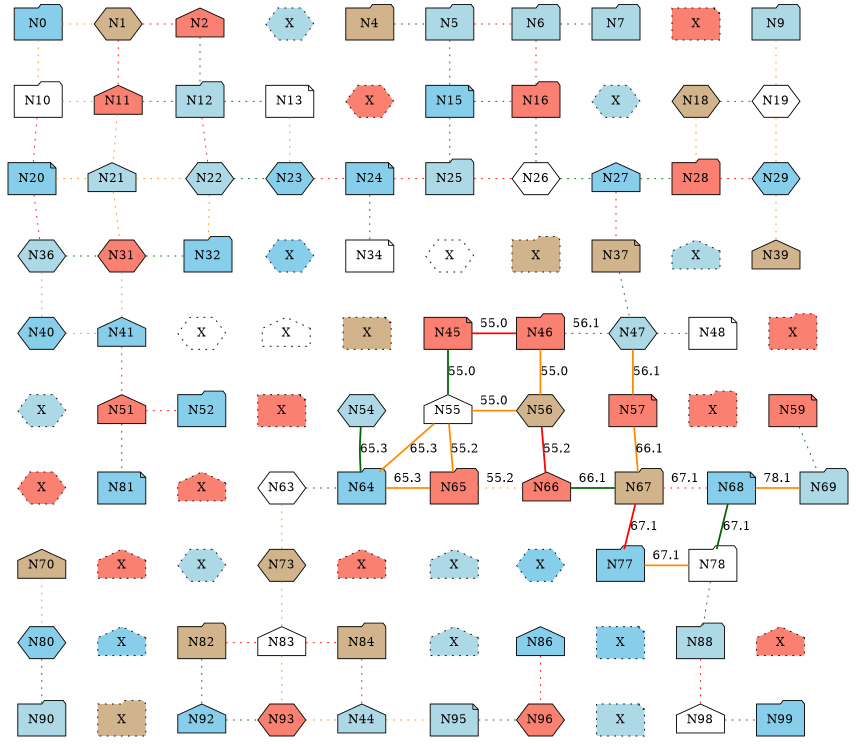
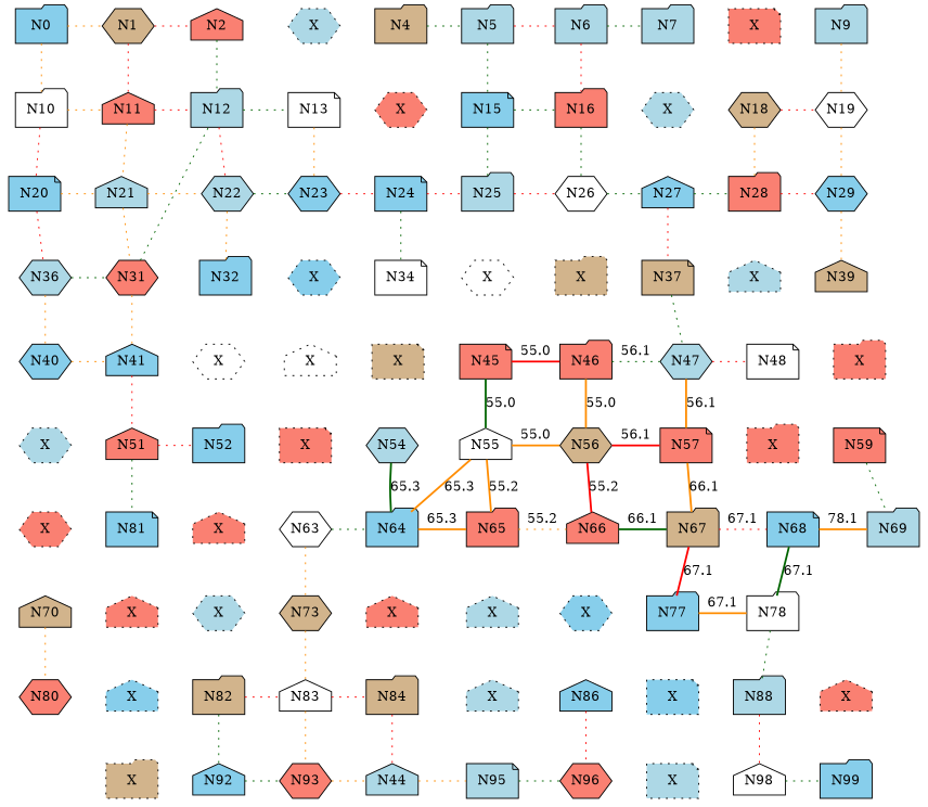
  digraph {
    node [fillcolor=salmon fixedsize=true shape=folder style=filled]
    edge [dir=none style=invis]
    N0 [fillcolor=skyblue]
    N1 [fillcolor=tan shape=hexagon]
    N2 [shape=house]
    n4 [fillcolor=lightblue label=X shape=hexagon style="dotted,filled"]
    N4 [fillcolor=tan]
    N5 [fillcolor=lightblue]
    N6 [fillcolor=lightblue]
    N7 [fillcolor=lightblue]
    n9 [label=X shape=note style="dotted,filled"]
    N9 [fillcolor=lightblue]
    N10 [fillcolor=white]
    N11 [shape=house]
    N12 [fillcolor=lightblue]
    N13 [fillcolor=white shape=note]
    n15 [label=X shape=hexagon style="dotted,filled"]
    N15 [fillcolor=skyblue shape=note]
    N16
    n18 [fillcolor=lightblue label=X shape=hexagon style="dotted,filled"]
    N18 [fillcolor=tan shape=hexagon]
    N19 [fillcolor=white shape=hexagon]
    N20 [fillcolor=skyblue shape=note]
    N21 [fillcolor=lightblue shape=house]
    N22 [fillcolor=lightblue shape=hexagon]
    N23 [fillcolor=skyblue shape=hexagon]
    N24 [fillcolor=skyblue shape=note]
    N25 [fillcolor=lightblue]
    N26 [fillcolor=white shape=hexagon]
    N27 [fillcolor=skyblue shape=house]
    N28
    N29 [fillcolor=skyblue shape=hexagon]
    n31 [fillcolor=lightblue label=N36 shape=hexagon]
    N31 [shape=hexagon]
    N32 [fillcolor=skyblue]
    n34 [fillcolor=skyblue label=X shape=hexagon style="dotted,filled"]
    N34 [fillcolor=white shape=note]
    n36 [fillcolor=white label=X shape=hexagon style="dotted,filled"]
    n37 [fillcolor=tan label=X style="dotted,filled"]
    N37 [fillcolor=tan shape=note]
    n39 [fillcolor=lightblue label=X shape=house style="dotted,filled"]
    N39 [fillcolor=tan shape=house]
    N40 [fillcolor=skyblue shape=hexagon]
    N41 [fillcolor=skyblue shape=house]
    n43 [fillcolor=white label=X shape=hexagon style="dotted,filled"]
    n44 [fillcolor=white label=X shape=house style="dotted,filled"]
    n45 [fillcolor=tan label=X shape=note style="dotted,filled"]
    N45 [shape=note]
    N46
    N47 [fillcolor=lightblue shape=hexagon]
    N48 [fillcolor=white shape=note]
    n50 [label=X style="dotted,filled"]
    n51 [fillcolor=lightblue label=X shape=hexagon style="dotted,filled"]
    N51 [shape=house]
    N52 [fillcolor=skyblue]
    n54 [label=X shape=note style="dotted,filled"]
    N54 [fillcolor=lightblue shape=hexagon]
    N55 [fillcolor=white shape=house]
    N56 [fillcolor=tan shape=hexagon]
    N57 [shape=note]
    n59 [label=X style="dotted,filled"]
    N59 [shape=note]
    n61 [label=X shape=hexagon style="dotted,filled"]
    n62 [fillcolor=skyblue label=N81 shape=note]
    n63 [label=X shape=house style="dotted,filled"]
    N63 [fillcolor=white shape=hexagon]
    N64 [fillcolor=skyblue]
    N65
    N66 [shape=house]
    N67 [fillcolor=tan]
    N68 [fillcolor=skyblue shape=note]
    N69 [fillcolor=lightblue]
    N70 [fillcolor=tan shape=house]
    n72 [label=X shape=house style="dotted,filled"]
    n73 [fillcolor=lightblue label=X shape=hexagon style="dotted,filled"]
    N73 [fillcolor=tan shape=hexagon]
    n75 [label=X shape=house style="dotted,filled"]
    n76 [fillcolor=lightblue label=X shape=house style="dotted,filled"]
    n77 [fillcolor=skyblue label=X shape=hexagon style="dotted,filled"]
    N77 [fillcolor=skyblue]
    N78 [fillcolor=white]
-   N80 [fillcolor=skyblue shape=hexagon]
+   N80 [shape=hexagon]
    n81 [fillcolor=skyblue label=X shape=house style="dotted,filled"]
    N82 [fillcolor=tan]
    N83 [fillcolor=white shape=house]
    N84 [fillcolor=tan]
    n85 [fillcolor=lightblue label=X shape=house style="dotted,filled"]
    N86 [fillcolor=skyblue shape=house]
    n87 [fillcolor=skyblue label=X shape=note style="dotted,filled"]
    N88 [fillcolor=lightblue]
    n89 [label=X shape=house style="dotted,filled"]
-   N90 [fillcolor=lightblue]
    n91 [fillcolor=tan label=X style="dotted,filled"]
    N92 [fillcolor=skyblue shape=house]
    N93 [shape=hexagon]
    n94 [fillcolor=lightblue label=N44 shape=house]
    N95 [fillcolor=lightblue shape=note]
    N96 [shape=hexagon]
    n97 [fillcolor=lightblue label=X shape=note style="dotted,filled"]
    N98 [fillcolor=white shape=house]
    N99 [fillcolor=skyblue]
    subgraph sub_1 {
      rank=same
      N0
      N1
      N2
      n4
      N4
      N5
      N6
      N7
      n9
      N9
    }
    subgraph sub_2 {
      rank=same
      N10
      N11
      N12
      N13
      n15
      N15
      N16
      n18
      N18
      N19
    }
    subgraph sub_3 {
      rank=same
      N20
      N21
      N22
      N23
      N24
      N25
      N26
      N27
      N28
      N29
    }
    subgraph sub_4 {
      rank=same
      n31
      N31
      N32
      n34
      N34
      n36
      n37
      N37
      n39
      N39
    }
    subgraph sub_5 {
      rank=same
      N40
      N41
      n43
      n44
      n45
      N45
      N46
      N47
      N48
      n50
    }
    subgraph sub_6 {
      rank=same
      n51
      N51
      N52
      n54
      N54
      N55
      N56
      N57
      n59
      N59
    }
    subgraph sub_7 {
      rank=same
      n61
      n62
      n63
      N63
      N64
      N65
      N66
      N67
      N68
      N69
    }
    subgraph sub_8 {
      rank=same
      N70
      n72
      n73
      N73
      n75
      n76
      n77
      N77
      N78
    }
    subgraph sub_9 {
      rank=same
      N80
      n81
      N82
      N83
      N84
      n85
      N86
      n87
      N88
      n89
    }
    subgraph sub_10 {
      rank=same
-     N90
      n91
      N92
      N93
      n94
      N95
      N96
      n97
      N98
      N99
    }
    N0 -> N1 [color=darkorange style=dotted]
    N0 -> N10 [color=darkorange style=dotted]
    N1 -> N2 [color=red style=dotted]
    N1 -> N11 [color=red style=dotted]
    N2 -> n4 [label=" "]
    N2 -> N12 [color=darkgreen style=dotted]
    n4 -> N4 [label=" "]
    n4 -> N13 [label=" "]
    N4 -> N5 [color=darkgreen style=dotted]
    N4 -> n15 [label=" "]
    N5 -> N6 [color=red style=dotted]
    N5 -> N15 [color=darkgreen style=dotted]
    N6 -> N7 [color=darkgreen style=dotted]
    N6 -> N16 [color=red style=dotted]
    N7 -> n9 [label=" "]
    N7 -> n18 [label=" "]
    n9 -> N9 [label=" "]
    n9 -> N18 [label=" "]
    N9 -> N19 [color=darkorange style=dotted]
    N10 -> N11 [color=darkorange style=dotted]
    N10 -> N20 [color=red style=dotted]
    N11 -> N12 [color=red style=dotted]
    N11 -> N21 [color=darkorange style=dotted]
    N12 -> N13 [color=darkgreen style=dotted]
    N12 -> N22 [color=red style=dotted]
    N13 -> n15 [label=" "]
    N13 -> N23 [color=darkorange style=dotted]
    n15 -> N15 [label=" "]
    n15 -> N24 [label=" "]
    N15 -> N16 [color=darkgreen style=dotted]
    N15 -> N25 [color=darkgreen style=dotted]
    N16 -> n18 [label=" "]
    N16 -> N26 [color=darkgreen style=dotted]
    n18 -> N18 [label=" "]
    n18 -> N27 [label=" "]
    N18 -> N19 [color=red style=dotted]
    N18 -> N28 [color=darkorange style=dotted]
    N19 -> N29 [color=darkorange style=dotted]
    N20 -> N21 [color=darkorange style=dotted]
    N20 -> n31 [color=red style=dotted]
    N21 -> N22 [color=darkorange style=dotted]
    N21 -> N31 [color=darkorange style=dotted]
    N22 -> N23 [color=darkgreen style=dotted]
    N22 -> N32 [color=darkorange style=dotted]
    N23 -> N24 [color=red style=dotted]
    N23 -> n34 [label=" "]
    N24 -> N25 [color=red style=dotted]
    N24 -> N34 [color=darkgreen style=dotted]
    N25 -> N26 [color=red style=dotted]
    N25 -> n36 [label=" "]
    N26 -> N27 [color=darkgreen style=dotted]
    N26 -> n37 [label=" "]
    N27 -> N28 [color=darkgreen style=dotted]
    N27 -> N37 [color=red style=dotted]
    N28 -> N29 [color=red style=dotted]
    N28 -> n39 [label=" "]
    N29 -> N39 [color=darkorange style=dotted]
    n31 -> N31 [color=darkgreen style=dotted]
    n31 -> N40 [color=darkorange style=dotted]
-   N31 -> N32 [color=darkgreen style=dotted]
+   N31 -> N12 [color=darkgreen style=dotted]
    N31 -> N41 [color=darkorange style=dotted]
    N32 -> n34 [label=" "]
    N32 -> n43 [label=" "]
    n34 -> N34 [label=" "]
    n34 -> n44 [label=" "]
    N34 -> n36 [label=" "]
    N34 -> n45 [label=" "]
    n36 -> n37 [label=" "]
    n36 -> N45 [label=" "]
    n37 -> N37 [label=" "]
    n37 -> N46 [label=" "]
    N37 -> n39 [label=" "]
    N37 -> N47 [color=darkgreen style=dotted]
    n39 -> N39 [label=" "]
    n39 -> N48 [label=" "]
    N39 -> n50 [label=" "]
    N40 -> N41 [color=darkorange style=dotted]
    N40 -> n51 [label=" "]
    N41 -> n43 [label=" "]
    N41 -> N51 [color=red style=dotted]
    n43 -> n44 [label=" "]
    n43 -> N52 [label=" "]
    n44 -> n45 [label=" "]
    n44 -> n54 [label=" "]
    n45 -> N45 [label=" "]
    n45 -> N54 [label=" "]
    N45 -> N46 [color=red label=55.0 style=bold]
    N45 -> N55 [color=darkgreen label=55.0 style=bold]
    N46 -> N47 [color=darkgreen label=56.1 style=dotted]
    N46 -> N56 [color=darkorange label=55.0 style=bold]
    N47 -> N48 [color=red style=dotted]
    N47 -> N57 [color=darkorange label=56.1 style=bold]
    N48 -> n50 [label=" "]
    N48 -> n59 [label=" "]
    n50 -> N59 [label=" "]
    n51 -> N51 [label=" "]
    n51 -> n61 [label=" "]
    N51 -> N52 [color=red style=dotted]
    N51 -> n62 [color=darkgreen style=dotted]
    N52 -> n54 [label=" "]
    N52 -> n63 [label=" "]
    n54 -> N54 [label=" "]
    n54 -> N63 [label=" "]
    N54 -> N64 [color=darkgreen label=65.3 style=bold]
    N55 -> N56 [color=darkorange label=55.0 style=bold]
    N55 -> N65 [color=darkorange label=55.2 style=bold]
+   N56 -> N57 [color=red label=56.1 style=bold]
    N56 -> N66 [color=red label=55.2 style=bold]
    N57 -> n59 [label=" "]
    N57 -> N67 [color=darkorange label=66.1 style=bold]
    n59 -> N59 [label=" "]
    n59 -> N68 [label=" "]
    N59 -> N69 [color=darkgreen style=dotted]
    n61 -> n62 [label=" "]
    n61 -> N70 [label=" "]
    n62 -> n63 [label=" "]
    n62 -> n72 [label=" "]
    n63 -> N63 [label=" "]
    n63 -> n73 [label=" "]
    N63 -> N64 [color=darkgreen style=dotted]
    N63 -> N73 [color=darkorange style=dotted]
    N64 -> N55 [color=darkorange label=65.3 style=bold]
    N64 -> N65 [color=darkorange label=65.3 style=bold]
    N64 -> n75 [label=" "]
    N65 -> N66 [color=darkorange label=55.2 style=dotted]
    N65 -> n76 [label=" "]
    N66 -> N67 [color=darkgreen label=66.1 style=bold]
    N66 -> n77 [label=" "]
    N67 -> N68 [color=red label=67.1 style=dotted]
    N67 -> N77 [color=red label=67.1 style=bold]
    N68 -> N69 [color=darkorange label=78.1 style=bold]
    N68 -> N78 [color=darkgreen label=67.1 style=bold]
    N70 -> n72 [label=" "]
    N70 -> N80 [color=darkorange style=dotted]
    n72 -> n73 [label=" "]
    n72 -> n81 [label=" "]
    n73 -> N73 [label=" "]
    n73 -> N82 [label=" "]
    N73 -> n75 [label=" "]
    N73 -> N83 [color=darkorange style=dotted]
    n75 -> n76 [label=" "]
    n75 -> N84 [label=" "]
    n76 -> n77 [label=" "]
    n76 -> n85 [label=" "]
    n77 -> N77 [label=" "]
    n77 -> N86 [label=" "]
    N77 -> N78 [color=darkorange label=67.1 style=bold]
    N77 -> n87 [label=" "]
    N78 -> N88 [color=darkgreen style=dotted]
    N80 -> n81 [label=" "]
-   N80 -> N90 [color=darkgreen style=dotted]
    n81 -> N82 [label=" "]
    n81 -> n91 [label=" "]
    N82 -> N83 [color=red style=dotted]
    N82 -> N92 [color=darkgreen style=dotted]
    N83 -> N84 [color=red style=dotted]
    N83 -> N93 [color=darkorange style=dotted]
    N84 -> n85 [label=" "]
    N84 -> n94 [color=red style=dotted]
    n85 -> N86 [label=" "]
    n85 -> N95 [label=" "]
    N86 -> n87 [label=" "]
    N86 -> N96 [color=red style=dotted]
    n87 -> N88 [label=" "]
    n87 -> n97 [label=" "]
    N88 -> n89 [label=" "]
    N88 -> N98 [color=red style=dotted]
    n89 -> N99 [label=" "]
-   N90 -> n91 [label=" "]
    n91 -> N92 [label=" "]
    N92 -> N93 [color=darkgreen style=dotted]
    N93 -> n94 [color=darkorange style=dotted]
    n94 -> N95 [color=darkorange style=dotted]
    N95 -> N96 [color=darkgreen style=dotted]
    N96 -> n97 [label=" "]
    n97 -> N98 [label=" "]
    N98 -> N99 [color=darkgreen style=dotted]
  }
